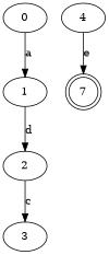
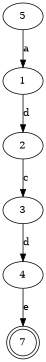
  digraph {
    rankdir=TB
-   n1 [label=0]
+   n1 [label=5]
    n2 [label=1]
    n3 [label=2]
    n4 [label=3]
    n5 [label=4]
    n6 [label=7 shape=doublecircle]
    n1 -> n2 [label=a]
    n2 -> n3 [label=d]
    n3 -> n4 [label=c]
+   n4 -> n5 [label=d]
    n5 -> n6 [label=e]
  }
